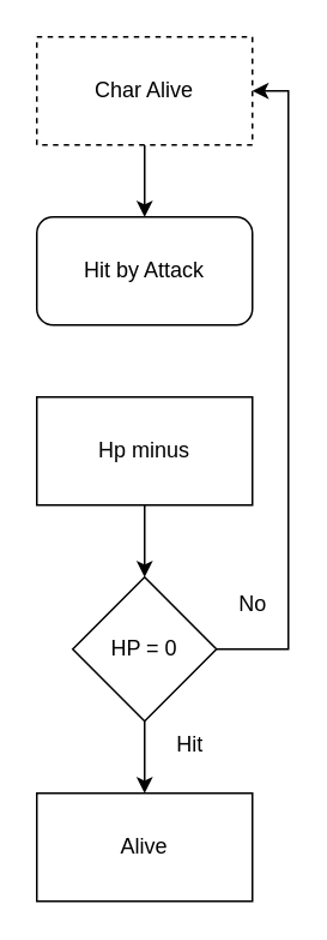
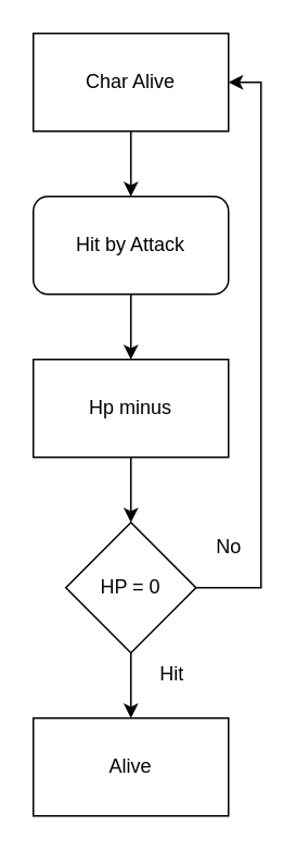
  <mxCell id="0" />
  <mxCell id="1" parent="0" />
+ <mxCell id="2" style="edgeStyle=orthogonalEdgeStyle;rounded=0;orthogonalLoop=1;jettySize=auto;html=1;" edge="1" parent="1" source="3" target="5"><mxGeometry relative="1" as="geometry" /></mxCell>
  <mxCell id="3" value="Hit by Attack" style="whiteSpace=wrap;html=1;rounded=1;" vertex="1" parent="1"><mxGeometry x="20" y="120" width="120" height="60" as="geometry" /></mxCell>
  <mxCell id="4" style="edgeStyle=orthogonalEdgeStyle;rounded=0;orthogonalLoop=1;jettySize=auto;html=1;entryX=0.5;entryY=0;entryDx=0;entryDy=0;" edge="1" parent="1" source="5" target="8"><mxGeometry relative="1" as="geometry" /></mxCell>
  <mxCell id="5" value="Hp minus" style="rounded=0;whiteSpace=wrap;html=1;" vertex="1" parent="1"><mxGeometry x="20" y="220" width="120" height="60" as="geometry" /></mxCell>
  <mxCell id="6" style="edgeStyle=orthogonalEdgeStyle;rounded=0;orthogonalLoop=1;jettySize=auto;html=1;" edge="1" parent="1" source="8" target="9"><mxGeometry relative="1" as="geometry" /></mxCell>
  <mxCell id="7" style="edgeStyle=orthogonalEdgeStyle;rounded=0;orthogonalLoop=1;jettySize=auto;html=1;entryX=1;entryY=0.5;entryDx=0;entryDy=0;" edge="1" parent="1" source="8" target="13"><mxGeometry relative="1" as="geometry"><Array as="points"><mxPoint x="160" y="360" /><mxPoint x="160" y="50" /></Array></mxGeometry></mxCell>
  <mxCell id="8" value="HP = 0" style="rhombus;whiteSpace=wrap;html=1;" vertex="1" parent="1"><mxGeometry x="40" y="320" width="80" height="80" as="geometry" /></mxCell>
  <mxCell id="9" value="Alive" style="rounded=0;whiteSpace=wrap;html=1;" vertex="1" parent="1"><mxGeometry x="20" y="440" width="120" height="60" as="geometry" /></mxCell>
  <mxCell id="10" value="No" style="text;html=1;align=center;verticalAlign=middle;resizable=0;points=[];autosize=1;strokeColor=none;fillColor=none;" vertex="1" parent="1"><mxGeometry x="120" y="320" width="40" height="30" as="geometry" /></mxCell>
  <mxCell id="11" value="Hit" style="text;html=1;align=center;verticalAlign=middle;resizable=0;points=[];autosize=1;strokeColor=none;fillColor=none;" vertex="1" parent="1"><mxGeometry x="85" y="398" width="40" height="30" as="geometry" /></mxCell>
  <mxCell id="12" style="edgeStyle=orthogonalEdgeStyle;rounded=0;orthogonalLoop=1;jettySize=auto;html=1;entryX=0.5;entryY=0;entryDx=0;entryDy=0;" edge="1" parent="1" source="13" target="3"><mxGeometry relative="1" as="geometry" /></mxCell>
- <mxCell id="13" value="Char Alive" style="rounded=0;whiteSpace=wrap;html=1;dashed=1;" vertex="1" parent="1"><mxGeometry x="20" y="20" width="120" height="60" as="geometry" /></mxCell>
+ <mxCell id="13" value="Char Alive" style="rounded=0;whiteSpace=wrap;html=1;" vertex="1" parent="1"><mxGeometry x="20" y="20" width="120" height="60" as="geometry" /></mxCell>
